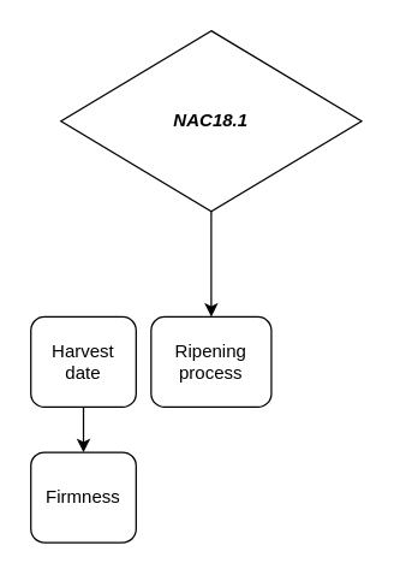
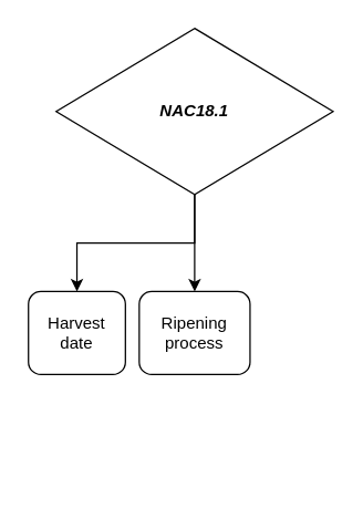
  <mxCell id="0" />
  <mxCell id="1" parent="0" />
+ <mxCell id="2" style="edgeStyle=orthogonalEdgeStyle;rounded=0;orthogonalLoop=1;jettySize=auto;html=1;exitX=0.5;exitY=1;exitDx=0;exitDy=0;entryX=0.5;entryY=0;entryDx=0;entryDy=0;" edge="1" parent="1" source="4" target="6"><mxGeometry relative="1" as="geometry"><mxPoint x="10" y="210" as="targetPoint" /></mxGeometry></mxCell>
  <mxCell id="3" style="edgeStyle=orthogonalEdgeStyle;rounded=0;orthogonalLoop=1;jettySize=auto;html=1;entryX=0.5;entryY=0;entryDx=0;entryDy=0;" edge="1" parent="1" source="4" target="7"><mxGeometry relative="1" as="geometry" /></mxCell>
  <mxCell id="4" value="&lt;i&gt;&lt;b&gt;NAC18.1&lt;/b&gt;&lt;/i&gt;" style="rhombus;whiteSpace=wrap;html=1;" vertex="1" parent="1"><mxGeometry x="40" y="20" width="200" height="120" as="geometry" /></mxCell>
- <mxCell id="5" value="" style="edgeStyle=orthogonalEdgeStyle;rounded=0;orthogonalLoop=1;jettySize=auto;html=1;" edge="1" parent="1" source="6" target="8"><mxGeometry relative="1" as="geometry" /></mxCell>
  <mxCell id="6" value="Harvest date" style="rounded=1;whiteSpace=wrap;html=1;" vertex="1" parent="1"><mxGeometry x="20" y="210" width="70" height="60" as="geometry" /></mxCell>
  <mxCell id="7" value="Ripening process" style="rounded=1;whiteSpace=wrap;html=1;" vertex="1" parent="1"><mxGeometry x="100" y="210" width="80" height="60" as="geometry" /></mxCell>
- <mxCell id="8" value="Firmness" style="whiteSpace=wrap;html=1;rounded=1;" vertex="1" parent="1"><mxGeometry x="20" y="300" width="70" height="60" as="geometry" /></mxCell>
